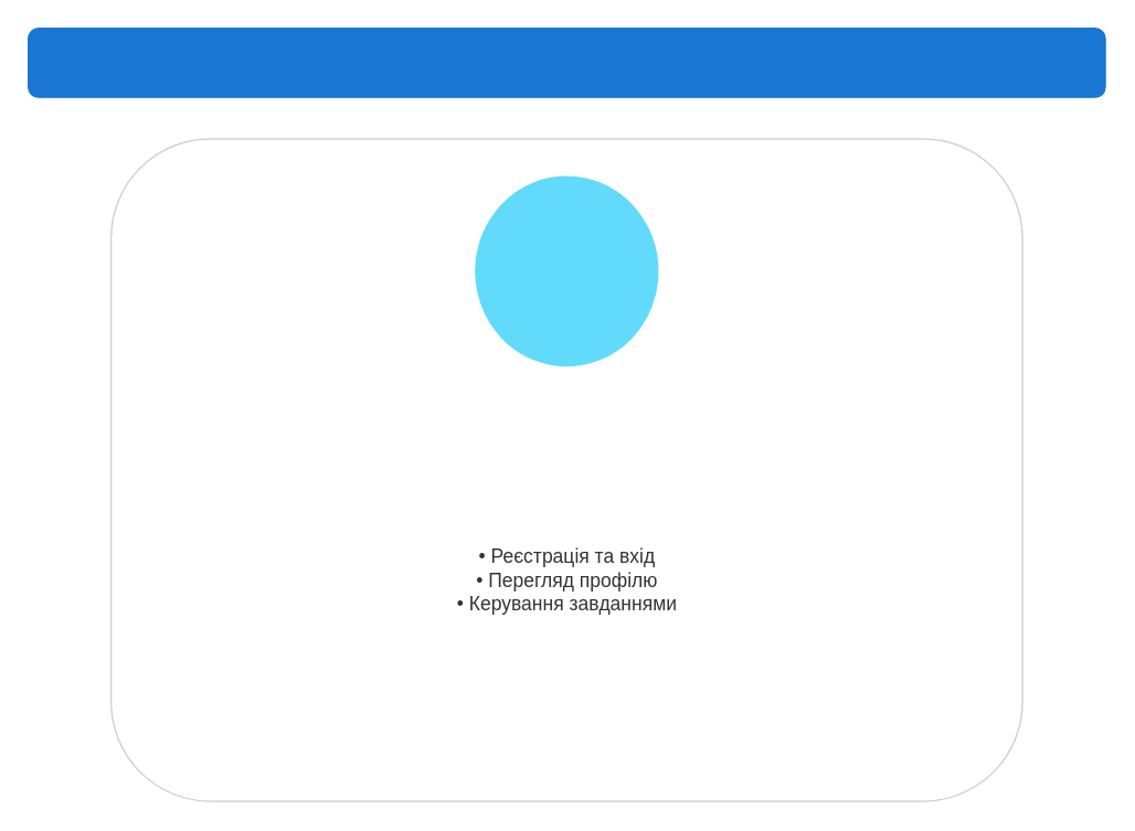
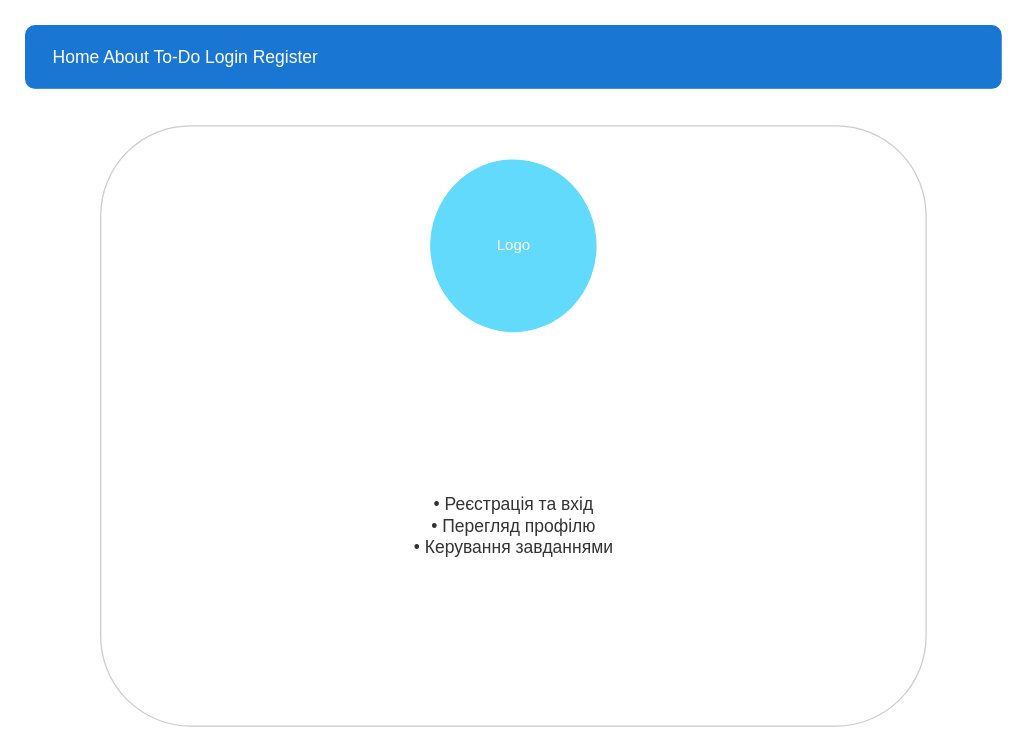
  <mxCell id="0" />
  <mxCell id="1" parent="0" />
  <mxCell id="2" value="" style="rounded=1;fillColor=#1976d2;strokeColor=#1976d2;" parent="1" vertex="1"><mxGeometry x="20" width="780" height="50" as="geometry" y="20" /></mxCell>
+ <mxCell id="3" value="Home   About   To-Do   Login   Register" style="text;html=1;align=left;verticalAlign=middle;fontSize=14;fontColor=#ffffff;" parent="1" vertex="1"><mxGeometry x="40" width="760" height="50" as="geometry" y="20" /></mxCell>
  <mxCell id="4" value="" style="rounded=1;fillColor=#ffffff;strokeColor=#cccccc;" parent="1" vertex="1"><mxGeometry x="80" y="100" width="660" height="480" as="geometry" /></mxCell>
  <mxCell id="5" value="" style="ellipse;fillColor=#61dafb;strokeColor=#61dafb;" parent="4" vertex="1"><mxGeometry x="264" y="27.429" width="132" height="137.143" as="geometry" /></mxCell>
+ <mxCell id="6" value="Logo" style="text;html=1;align=center;verticalAlign=middle;fontSize=12;fontColor=#ffffff;" parent="5" vertex="1"><mxGeometry width="132" height="137.143" as="geometry" /></mxCell>
  <mxCell id="7" value="• Реєстрація та вхід&lt;br&gt;• Перегляд профілю&lt;br&gt;&lt;div style=&quot;&quot;&gt;&lt;span style=&quot;background-color: transparent; color: light-dark(rgb(51, 51, 51), rgb(193, 193, 193));&quot;&gt;• Керування завданнями&lt;/span&gt;&lt;/div&gt;" style="text;html=1;align=center;verticalAlign=top;fontSize=14;fontColor=#333333;" parent="4" vertex="1"><mxGeometry x="52.8" y="288" width="554.4" height="109.714" as="geometry" /></mxCell>
